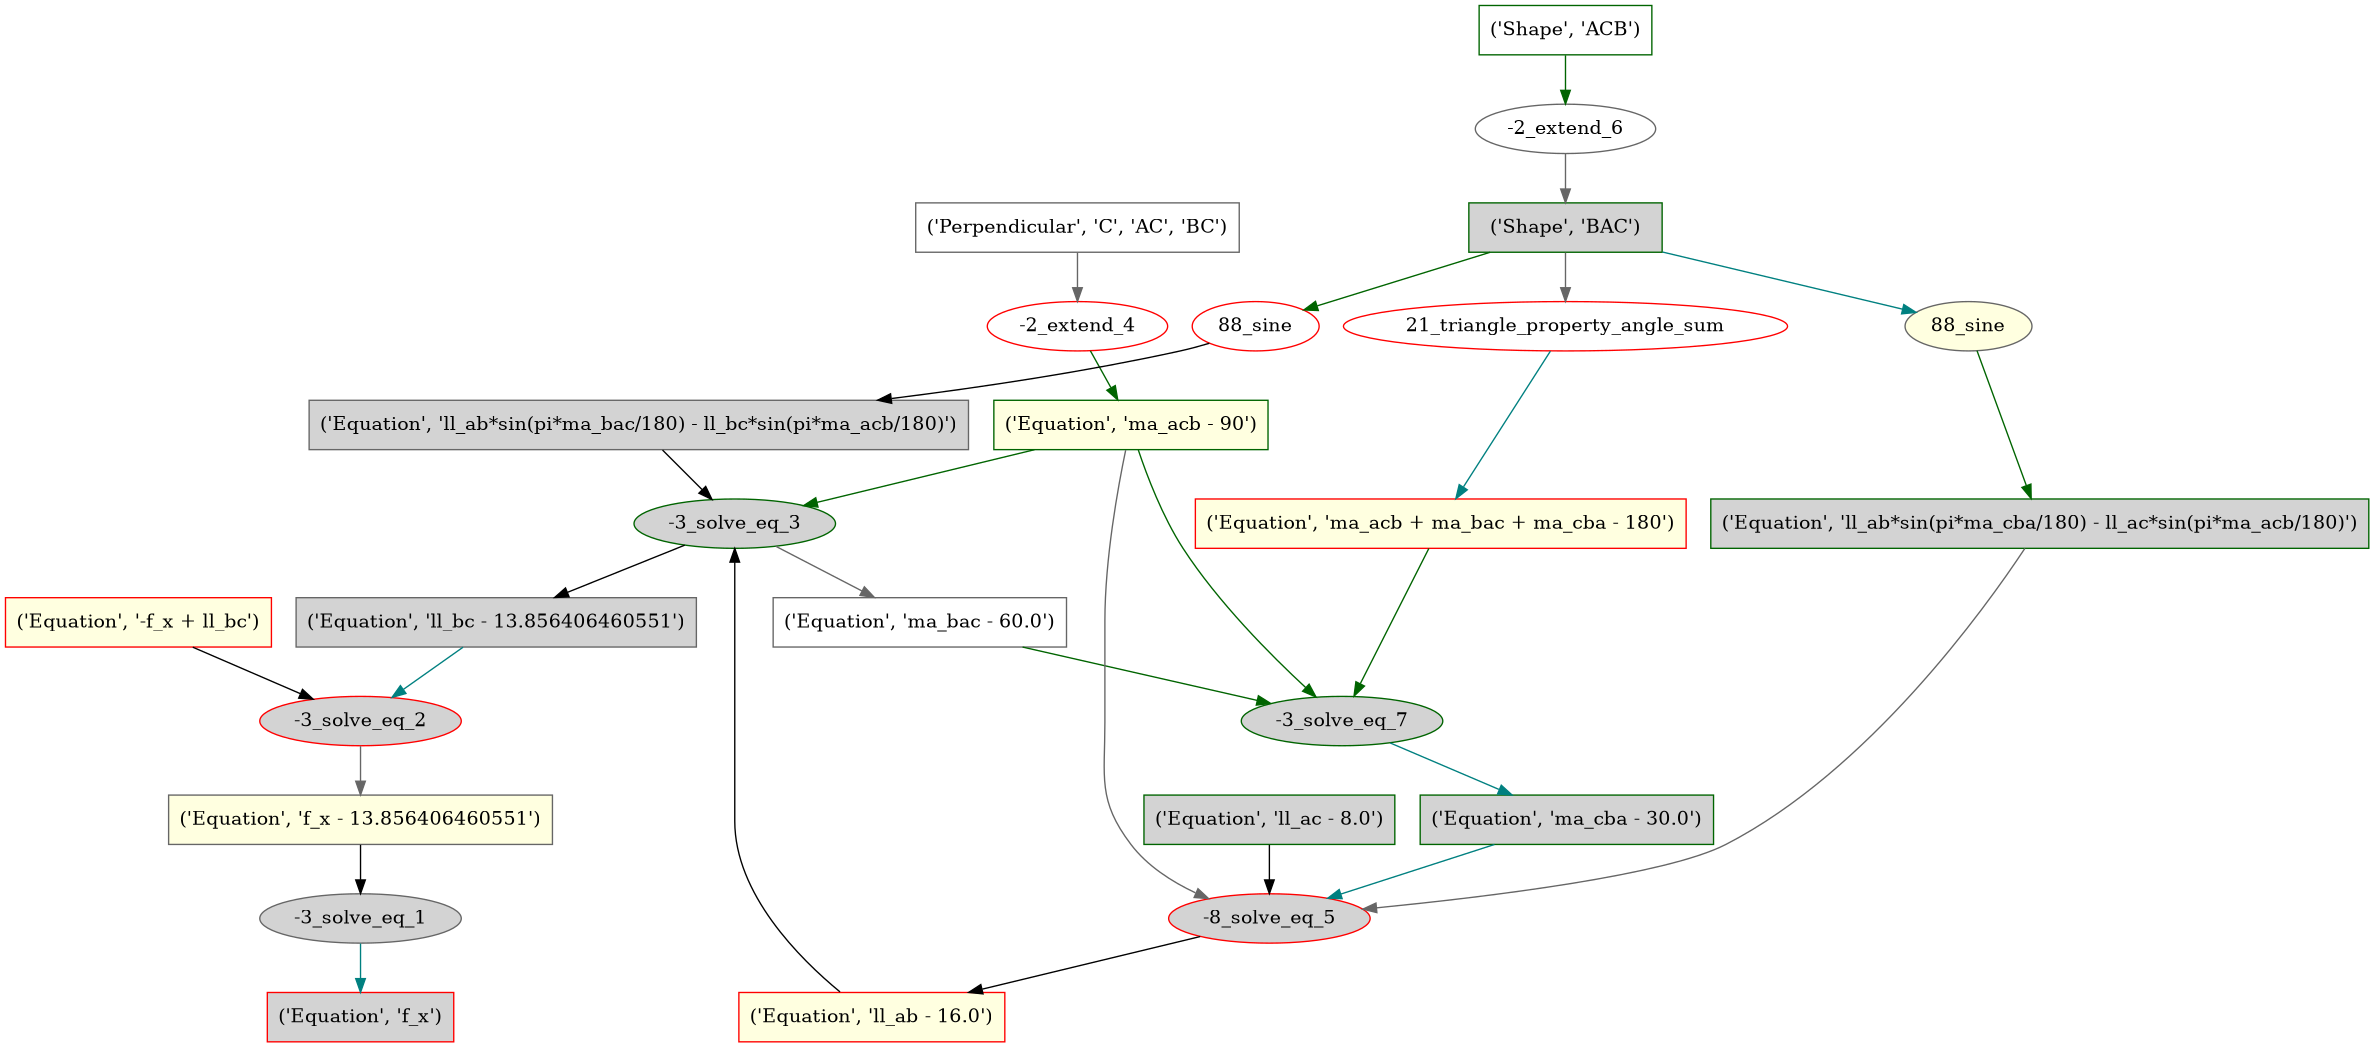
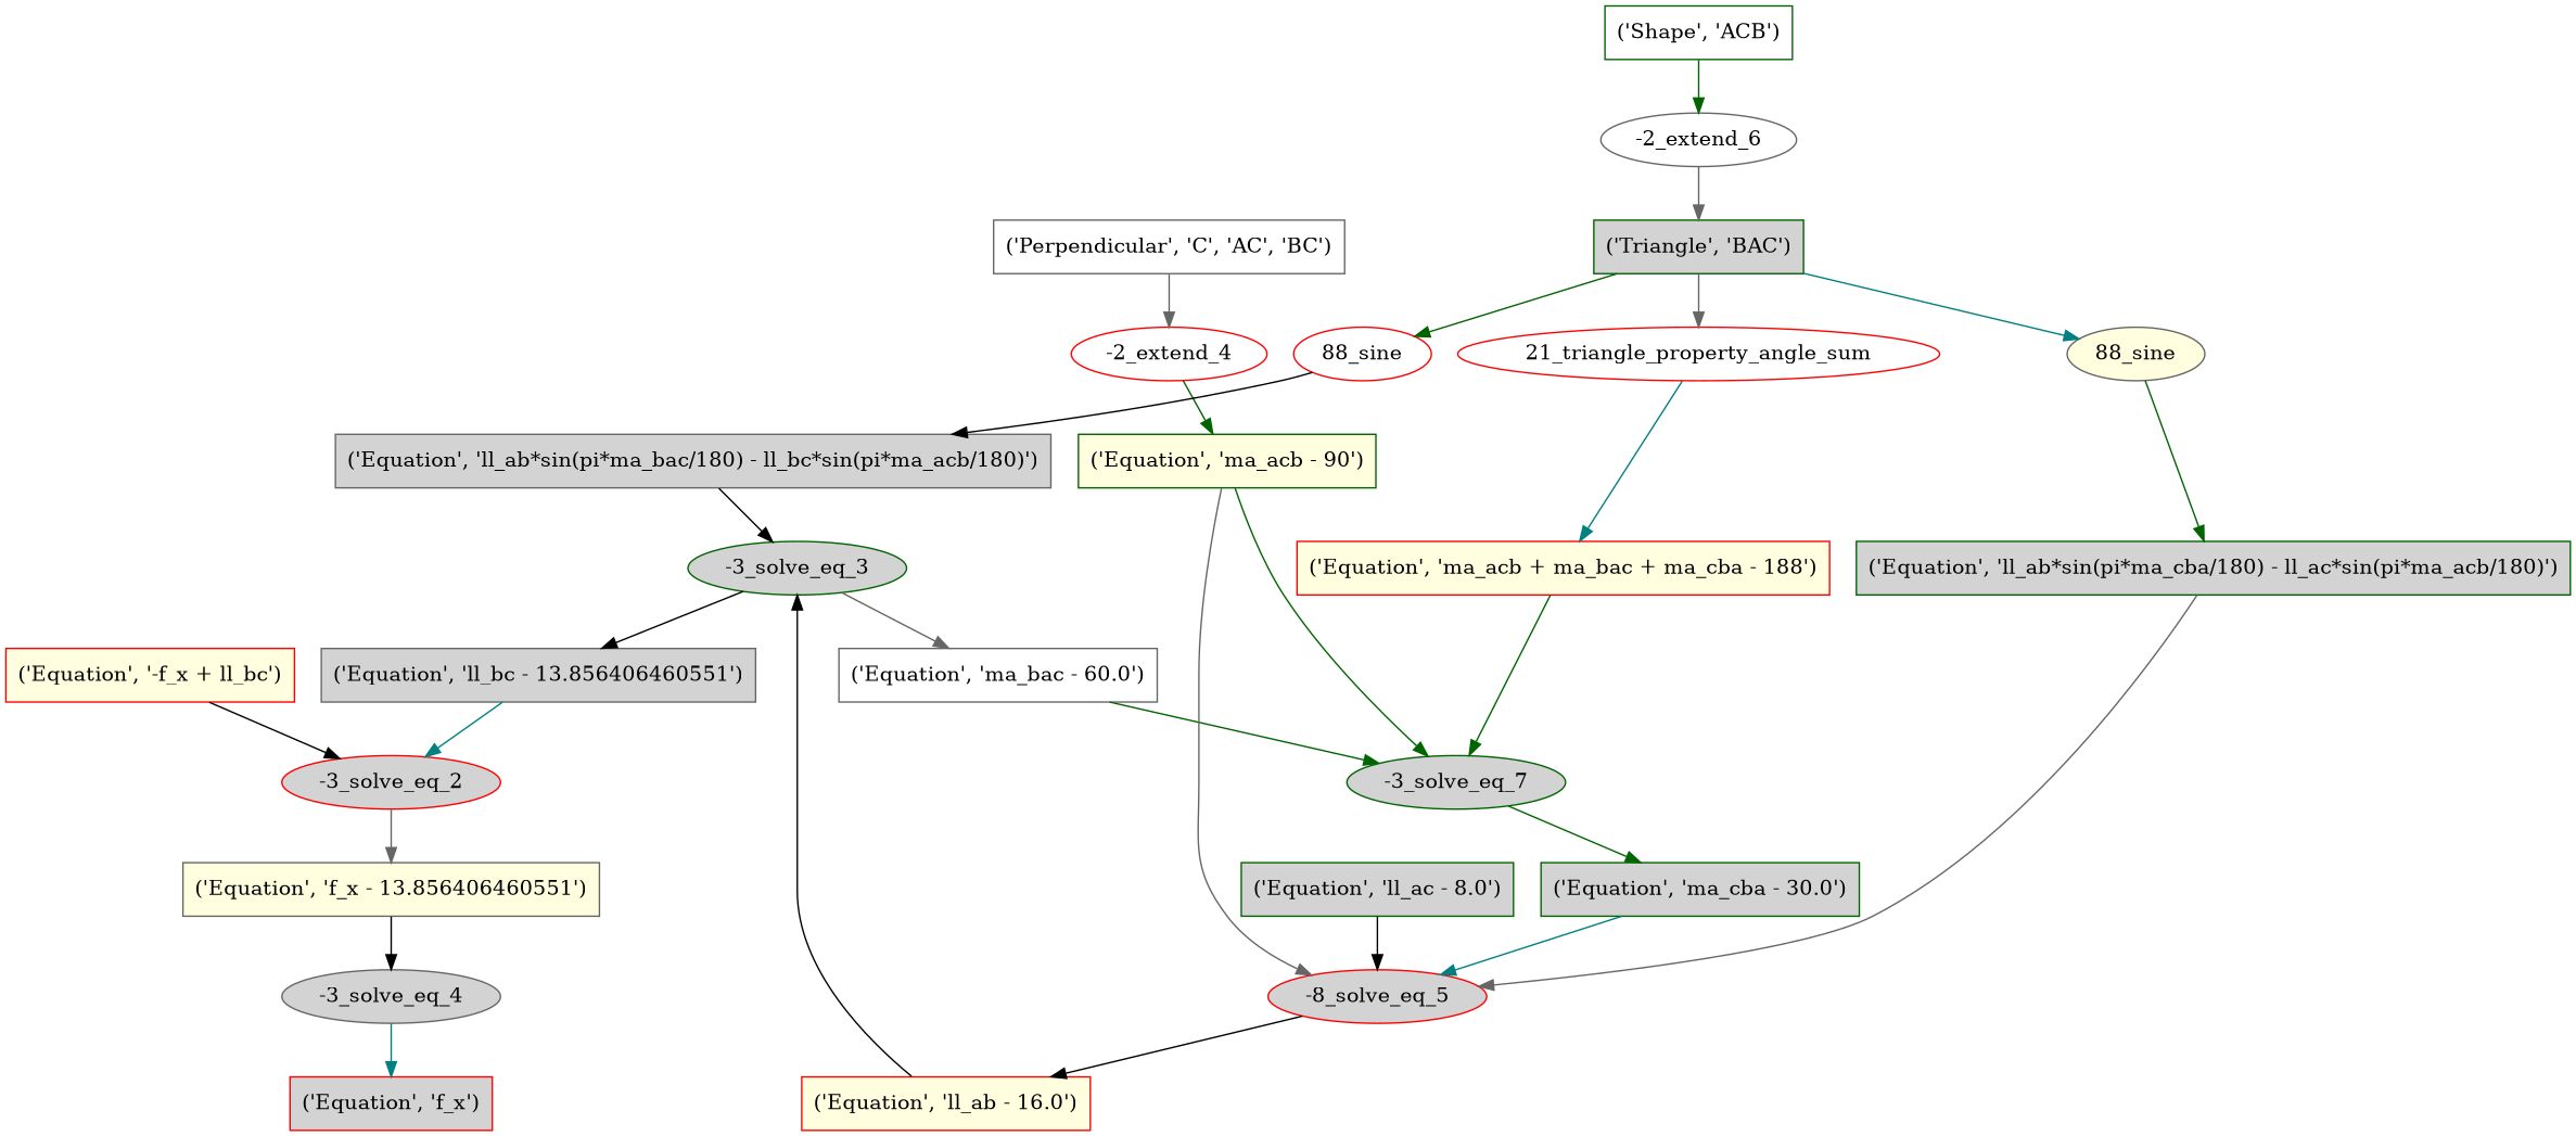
  digraph {
    node [color=red fillcolor=lightgrey shape=box style=filled]
    edge [color=darkgreen]
    n1 [label="('Equation', 'f_x')"]
-   n2 [color=gray40 label="-3_solve_eq_1" shape=""]
+   n2 [color=gray40 label="-3_solve_eq_4" shape=""]
    n3 [color=gray40 fillcolor=lightyellow label="('Equation', 'f_x - 13.856406460551')"]
    n4 [label="-3_solve_eq_2" shape=""]
    n5 [fillcolor=lightyellow label="('Equation', '-f_x + ll_bc')"]
    n6 [color=gray40 label="('Equation', 'll_bc - 13.856406460551')"]
    n7 [color=darkgreen label="-3_solve_eq_3" shape=""]
    n8 [color=gray40 fillcolor=white label="('Equation', 'ma_bac - 60.0')"]
    n9 [color=darkgreen label="-3_solve_eq_7" shape=""]
    n10 [color=darkgreen label="('Equation', 'ma_cba - 30.0')"]
    n11 [color=darkgreen fillcolor=lightyellow label="('Equation', 'ma_acb - 90')"]
    n12 [label="-8_solve_eq_5" shape=""]
    n13 [fillcolor=lightyellow label="('Equation', 'll_ab - 16.0')"]
    n14 [color=gray40 label="('Equation', 'll_ab*sin(pi*ma_bac/180) - ll_bc*sin(pi*ma_acb/180)')"]
    n15 [fillcolor=white label="-2_extend_4" shape=""]
    n16 [color=gray40 fillcolor=white label="('Perpendicular', 'C', 'AC', 'BC')"]
    n17 [fillcolor=white label="88_sine" shape=""]
-   n18 [color=darkgreen label="('Shape', 'BAC')"]
+   n18 [color=darkgreen label="('Triangle', 'BAC')"]
    n19 [color=gray40 fillcolor=lightyellow label="88_sine" shape=""]
    n20 [fillcolor=white label="21_triangle_property_angle_sum" shape=""]
    n21 [color=darkgreen label="('Equation', 'll_ab*sin(pi*ma_cba/180) - ll_ac*sin(pi*ma_acb/180)')"]
-   n22 [fillcolor=lightyellow label="('Equation', 'ma_acb + ma_bac + ma_cba - 180')"]
+   n22 [fillcolor=lightyellow label="('Equation', 'ma_acb + ma_bac + ma_cba - 188')"]
    n23 [color=darkgreen label="('Equation', 'll_ac - 8.0')"]
    n24 [color=gray40 fillcolor=white label="-2_extend_6" shape=""]
    n25 [color=darkgreen fillcolor=white label="('Shape', 'ACB')"]
    n2 -> n1 [color=teal]
    n3 -> n2 [color=black]
    n4 -> n3 [color=gray40]
    n5 -> n4 [color=black]
    n6 -> n4 [color=teal]
    n7 -> n6 [color=black]
    n7 -> n8 [color=gray40]
    n8 -> n9
-   n9 -> n10 [color=teal]
+   n9 -> n10
    n10 -> n12 [color=teal]
-   n11 -> n7
    n11 -> n9
    n11 -> n12 [color=gray40]
    n12 -> n13 [color=black]
    n13 -> n7 [color=black]
    n14 -> n7 [color=black]
    n15 -> n11
    n16 -> n15 [color=gray40]
    n17 -> n14 [color=black]
    n18 -> n17
    n18 -> n19 [color=teal]
    n18 -> n20 [color=gray40]
    n19 -> n21
    n20 -> n22 [color=teal]
    n21 -> n12 [color=gray40]
    n22 -> n9
    n23 -> n12 [color=black]
    n24 -> n18 [color=gray40]
    n25 -> n24
  }
